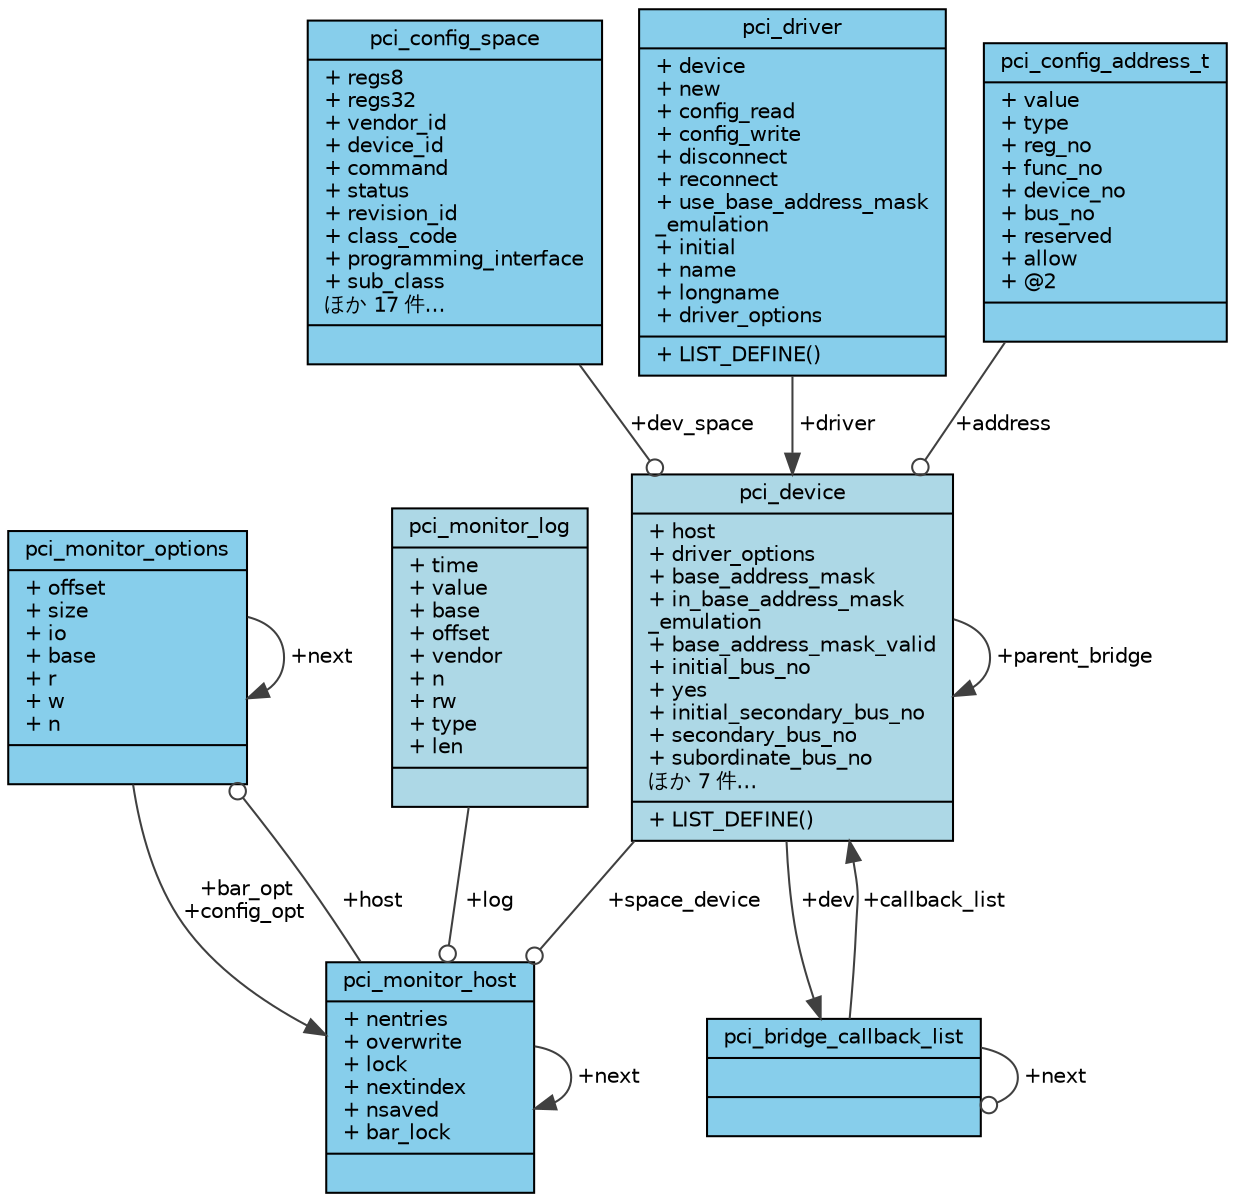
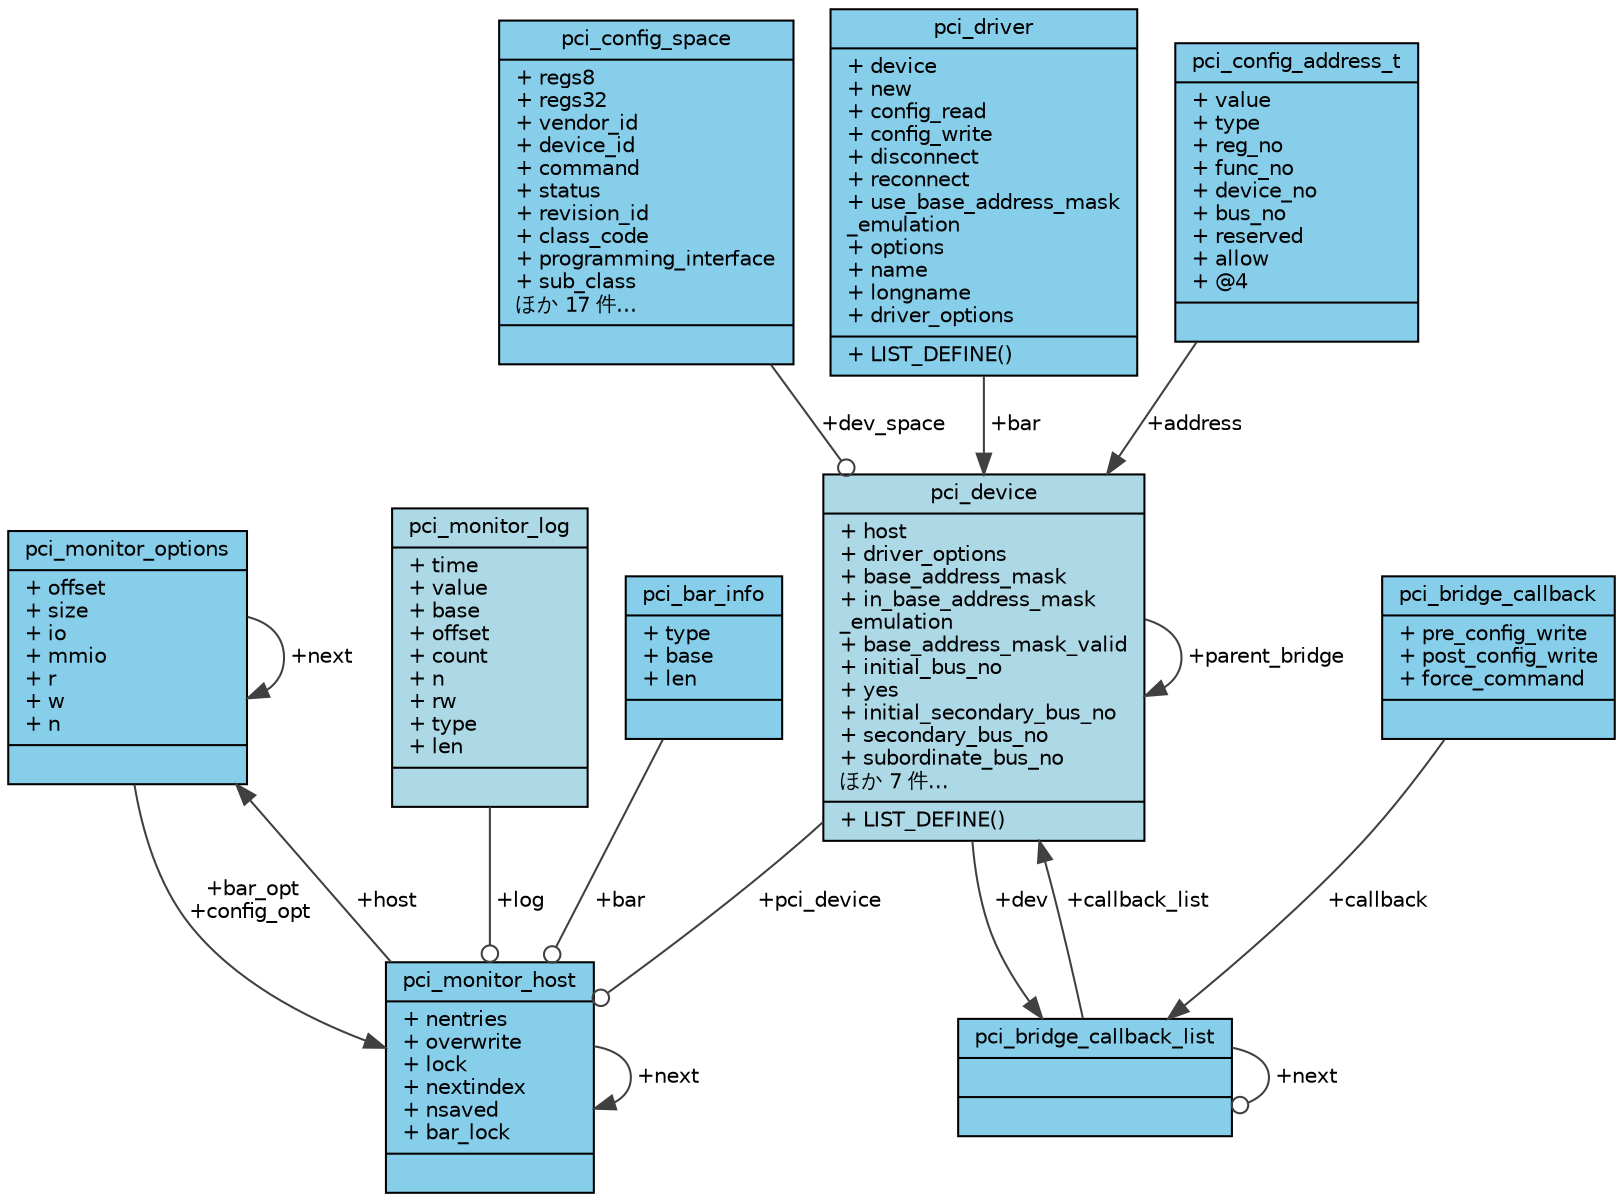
  digraph {
    node [color=black fillcolor=skyblue fontname=Helvetica fontsize=10 shape=record style=filled]
    edge [arrowhead=normal color=grey25 fontname=Helvetica fontsize=10 labelfontname=Helvetica labelfontsize=10 style=solid]
-   n1 [fontcolor=black height=0.2 label="{pci_monitor_options\n|+ offset\l+ size\l+ io\l+ base\l+ r\l+ w\l+ n\l|}" width=0.4]
+   n1 [fontcolor=black height=0.2 label="{pci_monitor_options\n|+ offset\l+ size\l+ io\l+ mmio\l+ r\l+ w\l+ n\l|}" width=0.4]
    n2 [height=0.2 label="{pci_monitor_host\n|+ nentries\l+ overwrite\l+ lock\l+ nextindex\l+ nsaved\l+ bar_lock\l|}" width=0.4]
-   n3 [fillcolor=lightblue height=0.2 label="{pci_monitor_log\n|+ time\l+ value\l+ base\l+ offset\l+ vendor\l+ n\l+ rw\l+ type\l+ len\l|}" width=0.4]
+   n3 [fillcolor=lightblue height=0.2 label="{pci_monitor_log\n|+ time\l+ value\l+ base\l+ offset\l+ count\l+ n\l+ rw\l+ type\l+ len\l|}" width=0.4]
    n4 [fillcolor=lightblue height=0.2 label="{pci_device\n|+ host\l+ driver_options\l+ base_address_mask\l+ in_base_address_mask\l_emulation\l+ base_address_mask_valid\l+ initial_bus_no\l+ yes\l+ initial_secondary_bus_no\l+ secondary_bus_no\l+ subordinate_bus_no\lほか 7 件…\l|+ LIST_DEFINE()\l}" width=0.4]
    n5 [height=0.2 label="{pci_bridge_callback_list\n||}" width=0.4]
    n6 [height=0.2 label="{pci_config_space\n|+ regs8\l+ regs32\l+ vendor_id\l+ device_id\l+ command\l+ status\l+ revision_id\l+ class_code\l+ programming_interface\l+ sub_class\lほか 17 件…\l|}" width=0.4]
-   n7 [height=0.2 label="{pci_driver\n|+ device\l+ new\l+ config_read\l+ config_write\l+ disconnect\l+ reconnect\l+ use_base_address_mask\l_emulation\l+ initial\l+ name\l+ longname\l+ driver_options\l|+ LIST_DEFINE()\l}" width=0.4]
-   n8 [height=0.2 label="{pci_config_address_t\n|+ value\l+ type\l+ reg_no\l+ func_no\l+ device_no\l+ bus_no\l+ reserved\l+ allow\l+ @2\l|}" width=0.4]
+   n7 [height=0.2 label="{pci_driver\n|+ device\l+ new\l+ config_read\l+ config_write\l+ disconnect\l+ reconnect\l+ use_base_address_mask\l_emulation\l+ options\l+ name\l+ longname\l+ driver_options\l|+ LIST_DEFINE()\l}" width=0.4]
+   n8 [height=0.2 label="{pci_config_address_t\n|+ value\l+ type\l+ reg_no\l+ func_no\l+ device_no\l+ bus_no\l+ reserved\l+ allow\l+ @4\l|}" width=0.4]
+   n9 [height=0.2 label="{pci_bridge_callback\n|+ pre_config_write\l+ post_config_write\l+ force_command\l|}" width=0.4]
+   n10 [height=0.2 label="{pci_bar_info\n|+ type\l+ base\l+ len\l|}" width=0.4]
    n1 -> n1 [label=" +next"]
    n1 -> n2 [label=" +bar_opt\n+config_opt"]
-   n2 -> n1 [arrowhead=odot label=" +host"]
+   n2 -> n1 [label=" +host"]
    n2 -> n2 [label=" +next"]
    n3 -> n2 [arrowhead=odot label=" +log"]
-   n4 -> n2 [arrowhead=odot label=" +space_device"]
+   n4 -> n2 [arrowhead=odot label=" +pci_device"]
    n4 -> n4 [label=" +parent_bridge"]
    n4 -> n5 [label=" +dev"]
    n5 -> n4 [label=" +callback_list"]
    n5 -> n5 [arrowhead=odot label=" +next"]
    n6 -> n4 [arrowhead=odot label=" +dev_space"]
-   n7 -> n4 [label=" +driver"]
-   n8 -> n4 [arrowhead=odot label=" +address"]
+   n7 -> n4 [label=" +bar"]
+   n8 -> n4 [label=" +address"]
+   n9 -> n5 [label=" +callback"]
+   n10 -> n2 [arrowhead=odot label=" +bar"]
  }
